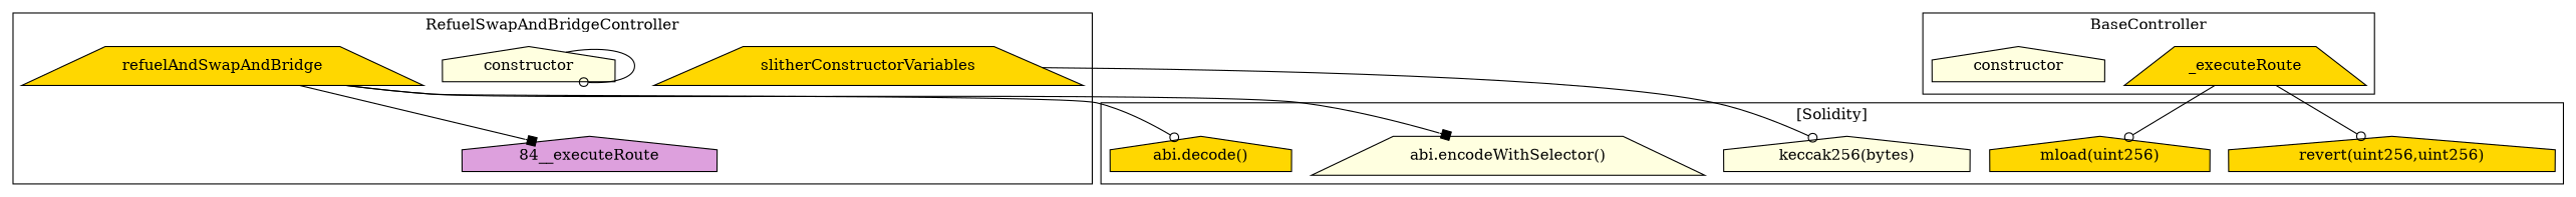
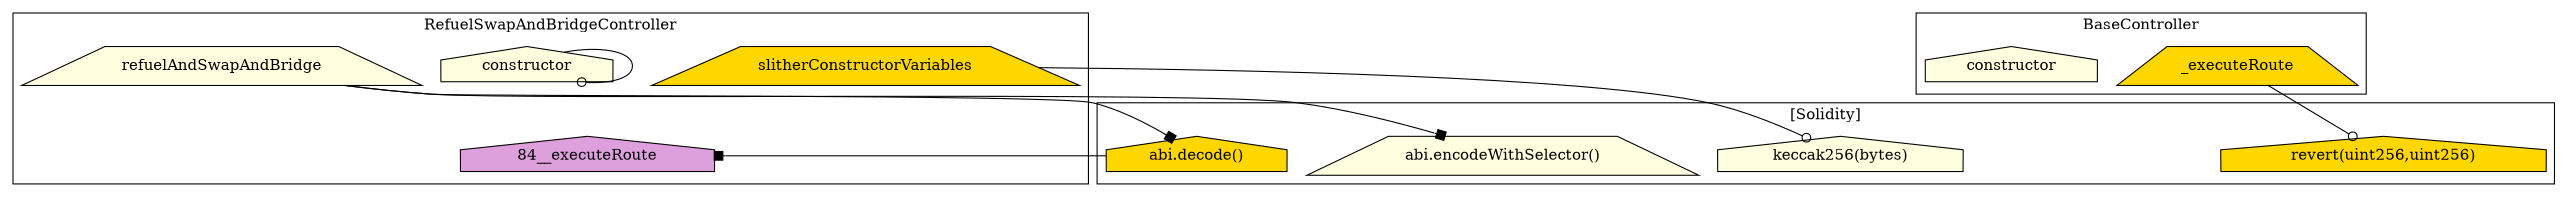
  strict digraph {
    rankdir=TB
    node [fillcolor=gold shape=house style=filled]
    edge [arrowhead=odot]
-   n1 [label=refuelAndSwapAndBridge shape=trapezium]
+   n1 [fillcolor=lightyellow label=refuelAndSwapAndBridge shape=trapezium]
    "84__executeRoute" [fillcolor=plum]
    n3 [fillcolor=lightyellow label=constructor]
    n4 [label=slitherConstructorVariables shape=trapezium]
    n5 [label=_executeRoute shape=trapezium]
    n6 [fillcolor=lightyellow label=constructor]
-   "mload(uint256)"
    "revert(uint256,uint256)"
    "abi.encodeWithSelector()" [fillcolor=lightyellow shape=trapezium]
    "abi.decode()"
    "keccak256(bytes)" [fillcolor=lightyellow]
    subgraph cluster_1 {
      label=RefuelSwapAndBridgeController
      n1
      "84__executeRoute"
      n3
      n4
    }
    subgraph cluster_2 {
      label=BaseController
      n5
      n6
    }
    subgraph cluster_3 {
      label="[Solidity]"
-     "mload(uint256)"
      "revert(uint256,uint256)"
      "abi.encodeWithSelector()"
      "abi.decode()"
      "keccak256(bytes)"
    }
-   n1 -> "84__executeRoute" [arrowhead=box]
+   "abi.decode()" -> "84__executeRoute" [arrowhead=box]
    n1 -> "abi.encodeWithSelector()" [arrowhead=box]
-   n1 -> "abi.decode()"
+   n1 -> "abi.decode()" [arrowhead=box]
    n3 -> n3
    n4 -> "keccak256(bytes)"
-   n5 -> "mload(uint256)"
    n5 -> "revert(uint256,uint256)"
  }
